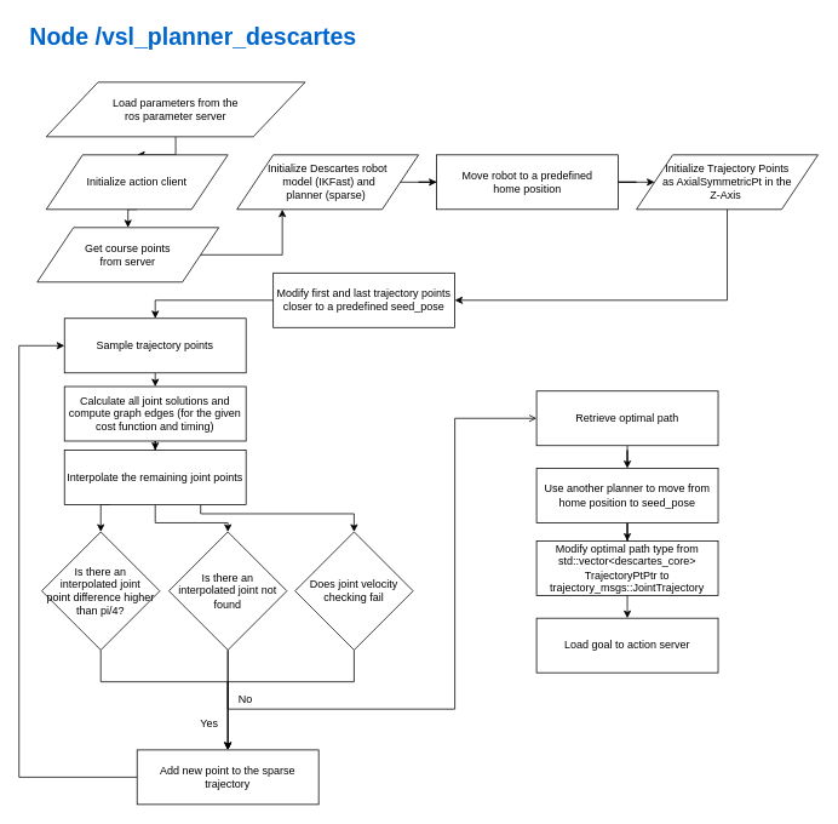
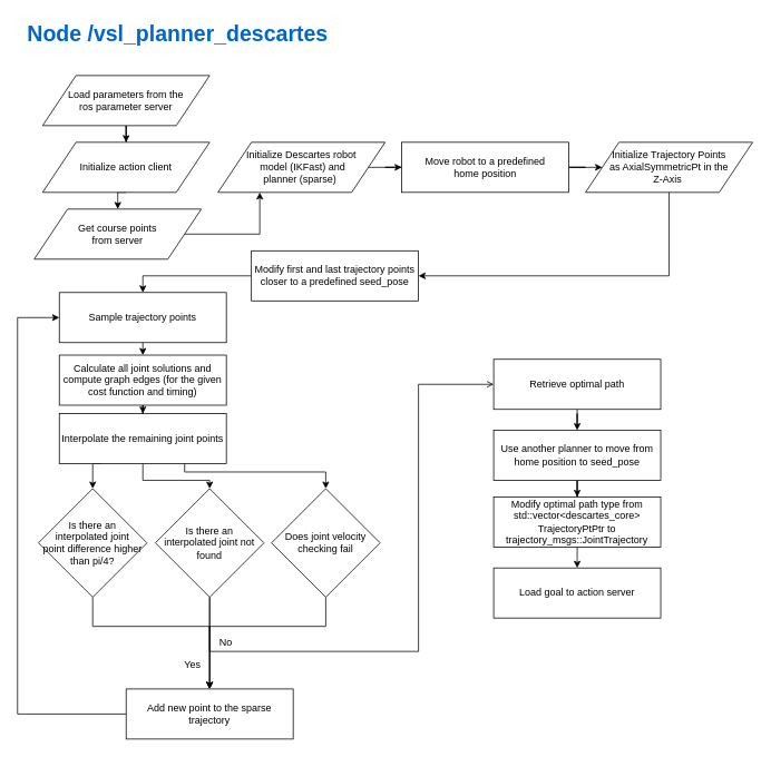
  <mxCell id="0" />
  <mxCell id="1" parent="0" />
  <mxCell id="2" style="edgeStyle=orthogonalEdgeStyle;rounded=0;orthogonalLoop=1;jettySize=auto;html=1;exitX=0.5;exitY=1;exitDx=0;exitDy=0;fontSize=12;fontColor=#000000;" parent="1" source="3" target="6" edge="1"><mxGeometry relative="1" as="geometry" /></mxCell>
- <mxCell id="3" value="Load&amp;nbsp;parameters from the &lt;br&gt;ros parameter server" style="shape=parallelogram;perimeter=parallelogramPerimeter;whiteSpace=wrap;html=1;" parent="1" vertex="1"><mxGeometry x="50" y="90" width="285" height="60" as="geometry" /></mxCell>
+ <mxCell id="3" value="Load&amp;nbsp;parameters from the &lt;br&gt;ros parameter server" style="shape=parallelogram;perimeter=parallelogramPerimeter;whiteSpace=wrap;html=1;" parent="1" vertex="1"><mxGeometry x="50" y="90" width="200" height="60" as="geometry" /></mxCell>
  <mxCell id="4" style="edgeStyle=orthogonalEdgeStyle;rounded=0;orthogonalLoop=1;jettySize=auto;html=1;exitX=0.5;exitY=1;exitDx=0;exitDy=0;entryX=0.5;entryY=0;entryDx=0;entryDy=0;fontSize=12;fontColor=#000000;" parent="1" source="6" target="7" edge="1"><mxGeometry relative="1" as="geometry" /></mxCell>
  <mxCell id="5" style="edgeStyle=orthogonalEdgeStyle;rounded=0;orthogonalLoop=1;jettySize=auto;html=1;exitX=1;exitY=0.5;exitDx=0;exitDy=0;entryX=0.25;entryY=1;entryDx=0;entryDy=0;fontSize=12;fontColor=#000000;" parent="1" source="7" target="9" edge="1"><mxGeometry relative="1" as="geometry" /></mxCell>
  <mxCell id="6" value="Initialize action client" style="shape=parallelogram;perimeter=parallelogramPerimeter;whiteSpace=wrap;html=1;" parent="1" vertex="1"><mxGeometry x="50" y="170" width="200" height="60" as="geometry" /></mxCell>
  <mxCell id="7" value="Get course points &lt;br&gt;from server" style="shape=parallelogram;perimeter=parallelogramPerimeter;whiteSpace=wrap;html=1;" parent="1" vertex="1"><mxGeometry x="40" y="250" width="200" height="60" as="geometry" /></mxCell>
  <mxCell id="8" style="edgeStyle=orthogonalEdgeStyle;rounded=0;orthogonalLoop=1;jettySize=auto;html=1;exitX=1;exitY=0.5;exitDx=0;exitDy=0;entryX=0;entryY=0.5;entryDx=0;entryDy=0;fontSize=12;fontColor=#000000;" parent="1" source="9" target="11" edge="1"><mxGeometry relative="1" as="geometry" /></mxCell>
  <mxCell id="9" value="Initialize Descartes robot&lt;br&gt;&amp;nbsp;model (IKFast) and &lt;br&gt;planner (sparse)&amp;nbsp;" style="shape=parallelogram;perimeter=parallelogramPerimeter;whiteSpace=wrap;html=1;" parent="1" vertex="1"><mxGeometry x="260" y="170" width="200" height="60" as="geometry" /></mxCell>
  <mxCell id="10" style="edgeStyle=orthogonalEdgeStyle;rounded=0;orthogonalLoop=1;jettySize=auto;html=1;exitX=1;exitY=0.5;exitDx=0;exitDy=0;entryX=0;entryY=0.5;entryDx=0;entryDy=0;fontSize=12;fontColor=#000000;" parent="1" source="11" target="14" edge="1"><mxGeometry relative="1" as="geometry" /></mxCell>
  <mxCell id="11" value="Move robot to a predefined &lt;br&gt;home position" style="rounded=0;whiteSpace=wrap;html=1;" parent="1" vertex="1"><mxGeometry x="480" y="170" width="200" height="60" as="geometry" /></mxCell>
  <mxCell id="12" value="Node /vsl_planner_descartes" style="text;html=1;strokeColor=none;fillColor=none;align=left;verticalAlign=middle;whiteSpace=wrap;rounded=0;fontStyle=1;fontSize=26;fontColor=#0066CC;" parent="1" vertex="1"><mxGeometry x="30" y="20" width="400" height="40" as="geometry" /></mxCell>
  <mxCell id="13" style="edgeStyle=orthogonalEdgeStyle;rounded=0;orthogonalLoop=1;jettySize=auto;html=1;exitX=0.5;exitY=1;exitDx=0;exitDy=0;entryX=1;entryY=0.5;entryDx=0;entryDy=0;fontSize=12;fontColor=#000000;" parent="1" source="14" target="16" edge="1"><mxGeometry relative="1" as="geometry" /></mxCell>
  <mxCell id="14" value="Initialize Trajectory Points &lt;br&gt;as AxialSymmetricPt in the &lt;br&gt;Z-Axis&amp;nbsp;" style="shape=parallelogram;perimeter=parallelogramPerimeter;whiteSpace=wrap;html=1;" parent="1" vertex="1"><mxGeometry x="700" y="170" width="200" height="60" as="geometry" /></mxCell>
  <mxCell id="15" style="edgeStyle=orthogonalEdgeStyle;rounded=0;orthogonalLoop=1;jettySize=auto;html=1;exitX=0;exitY=0.5;exitDx=0;exitDy=0;entryX=0.5;entryY=0;entryDx=0;entryDy=0;fontSize=12;fontColor=#000000;" parent="1" source="16" target="18" edge="1"><mxGeometry relative="1" as="geometry" /></mxCell>
  <mxCell id="16" value="Modify first and last trajectory points closer to a predefined seed_pose" style="rounded=0;whiteSpace=wrap;html=1;" parent="1" vertex="1"><mxGeometry x="300" y="300" width="200" height="60" as="geometry" /></mxCell>
  <mxCell id="17" style="edgeStyle=orthogonalEdgeStyle;rounded=0;orthogonalLoop=1;jettySize=auto;html=1;exitX=0.5;exitY=1;exitDx=0;exitDy=0;entryX=0.5;entryY=0;entryDx=0;entryDy=0;" edge="1" parent="1" source="18" target="34"><mxGeometry relative="1" as="geometry" /></mxCell>
  <mxCell id="18" value="Sample trajectory points" style="rounded=0;whiteSpace=wrap;html=1;" parent="1" vertex="1"><mxGeometry x="70" y="350" width="200" height="60" as="geometry" /></mxCell>
  <mxCell id="19" style="edgeStyle=orthogonalEdgeStyle;rounded=0;orthogonalLoop=1;jettySize=auto;html=1;exitX=0;exitY=0.5;exitDx=0;exitDy=0;entryX=0;entryY=0.5;entryDx=0;entryDy=0;fontSize=12;fontColor=#000000;" parent="1" source="20" target="18" edge="1"><mxGeometry relative="1" as="geometry"><Array as="points"><mxPoint x="20" y="855" /><mxPoint x="20" y="380" /></Array></mxGeometry></mxCell>
  <mxCell id="20" value="Add new point to the sparse trajectory" style="rounded=0;whiteSpace=wrap;html=1;" parent="1" vertex="1"><mxGeometry x="150" y="825" width="200" height="60" as="geometry" /></mxCell>
  <mxCell id="21" style="edgeStyle=orthogonalEdgeStyle;rounded=0;orthogonalLoop=1;jettySize=auto;html=1;exitX=0.5;exitY=1;exitDx=0;exitDy=0;entryX=0.5;entryY=0;entryDx=0;entryDy=0;fontSize=12;fontColor=#000000;" parent="1" source="22" target="20" edge="1"><mxGeometry relative="1" as="geometry"><Array as="points"><mxPoint x="110" y="750" /><mxPoint x="250" y="750" /></Array></mxGeometry></mxCell>
  <mxCell id="22" value="&lt;font style=&quot;font-size: 12px&quot;&gt;Is there an &lt;br&gt;interpolated joint &lt;br&gt;point difference higher than pi/4?&lt;/font&gt;" style="rhombus;whiteSpace=wrap;html=1;fontSize=12;fontColor=#000000;align=center;" parent="1" vertex="1"><mxGeometry x="45" y="585" width="130" height="130" as="geometry" /></mxCell>
  <mxCell id="23" style="edgeStyle=orthogonalEdgeStyle;rounded=0;orthogonalLoop=1;jettySize=auto;html=1;exitX=0.5;exitY=1;exitDx=0;exitDy=0;entryX=0;entryY=0.5;entryDx=0;entryDy=0;fontSize=12;fontColor=#000000;endArrow=open;" parent="1" source="40" target="25" edge="1"><mxGeometry relative="1" as="geometry"><mxPoint x="540" y="870" as="sourcePoint" /><Array as="points"><mxPoint x="250" y="780" /><mxPoint x="500" y="780" /><mxPoint x="500" y="460" /></Array></mxGeometry></mxCell>
  <mxCell id="24" style="edgeStyle=orthogonalEdgeStyle;rounded=0;orthogonalLoop=1;jettySize=auto;html=1;exitX=0.5;exitY=1;exitDx=0;exitDy=0;fontSize=12;fontColor=#000000;" parent="1" source="25" target="27" edge="1"><mxGeometry relative="1" as="geometry" /></mxCell>
  <mxCell id="25" value="Retrieve optimal path" style="rounded=0;whiteSpace=wrap;html=1;" parent="1" vertex="1"><mxGeometry x="590" y="430" width="200" height="60" as="geometry" /></mxCell>
  <mxCell id="26" style="edgeStyle=orthogonalEdgeStyle;rounded=0;orthogonalLoop=1;jettySize=auto;html=1;exitX=0.5;exitY=1;exitDx=0;exitDy=0;fontSize=12;fontColor=#000000;" parent="1" source="27" target="29" edge="1"><mxGeometry relative="1" as="geometry" /></mxCell>
  <mxCell id="27" value="Use another planner to move from home position to seed_pose" style="rounded=0;whiteSpace=wrap;html=1;" parent="1" vertex="1"><mxGeometry x="590" y="515" width="200" height="60" as="geometry" /></mxCell>
  <mxCell id="28" style="edgeStyle=orthogonalEdgeStyle;rounded=0;orthogonalLoop=1;jettySize=auto;html=1;exitX=0.5;exitY=1;exitDx=0;exitDy=0;entryX=0.5;entryY=0;entryDx=0;entryDy=0;fontSize=12;fontColor=#000000;" parent="1" source="29" target="30" edge="1"><mxGeometry relative="1" as="geometry" /></mxCell>
  <mxCell id="29" value="Modify optimal path type from std::vector&amp;lt;descartes_core&amp;gt; TrajectoryPtPtr to trajectory_msgs::JointTrajectory" style="rounded=0;whiteSpace=wrap;html=1;" parent="1" vertex="1"><mxGeometry x="590" y="595" width="200" height="60" as="geometry" /></mxCell>
  <mxCell id="30" value="Load goal to action server" style="rounded=0;whiteSpace=wrap;html=1;" parent="1" vertex="1"><mxGeometry x="590" y="680" width="200" height="60" as="geometry" /></mxCell>
  <mxCell id="31" value="No" style="text;html=1;fontSize=12;fontColor=#000000;" parent="1" vertex="1"><mxGeometry x="260" y="755" width="25" height="20" as="geometry" /></mxCell>
  <mxCell id="32" value="Yes" style="text;html=1;fontSize=12;fontColor=#000000;" parent="1" vertex="1"><mxGeometry x="217.5" y="782" width="25" height="30" as="geometry" /></mxCell>
  <mxCell id="33" style="edgeStyle=orthogonalEdgeStyle;rounded=0;orthogonalLoop=1;jettySize=auto;html=1;exitX=0.5;exitY=1;exitDx=0;exitDy=0;" edge="1" parent="1" source="34" target="38"><mxGeometry relative="1" as="geometry" /></mxCell>
  <mxCell id="34" value="Calculate all joint solutions and compute graph edges (for the given cost function and timing)" style="rounded=0;whiteSpace=wrap;html=1;" vertex="1" parent="1"><mxGeometry x="70" y="425" width="200" height="60" as="geometry" /></mxCell>
  <mxCell id="35" style="edgeStyle=orthogonalEdgeStyle;rounded=0;orthogonalLoop=1;jettySize=auto;html=1;exitX=0.25;exitY=1;exitDx=0;exitDy=0;entryX=0.5;entryY=0;entryDx=0;entryDy=0;" edge="1" parent="1" source="38" target="22"><mxGeometry relative="1" as="geometry" /></mxCell>
  <mxCell id="36" style="edgeStyle=orthogonalEdgeStyle;rounded=0;orthogonalLoop=1;jettySize=auto;html=1;exitX=0.5;exitY=1;exitDx=0;exitDy=0;entryX=0.5;entryY=0;entryDx=0;entryDy=0;" edge="1" parent="1" source="38" target="40"><mxGeometry relative="1" as="geometry" /></mxCell>
  <mxCell id="37" style="edgeStyle=orthogonalEdgeStyle;rounded=0;orthogonalLoop=1;jettySize=auto;html=1;exitX=0.75;exitY=1;exitDx=0;exitDy=0;entryX=0.5;entryY=0;entryDx=0;entryDy=0;" edge="1" parent="1" source="38" target="42"><mxGeometry relative="1" as="geometry"><Array as="points"><mxPoint x="220" y="565" /><mxPoint x="389" y="565" /></Array></mxGeometry></mxCell>
  <mxCell id="38" value="Interpolate the remaining joint points" style="rounded=0;whiteSpace=wrap;html=1;" vertex="1" parent="1"><mxGeometry x="70" y="495" width="200" height="60" as="geometry" /></mxCell>
  <mxCell id="39" style="edgeStyle=orthogonalEdgeStyle;rounded=0;orthogonalLoop=1;jettySize=auto;html=1;exitX=0.5;exitY=1;exitDx=0;exitDy=0;" edge="1" parent="1" source="40" target="20"><mxGeometry relative="1" as="geometry"><Array as="points"><mxPoint x="250" y="860" /><mxPoint x="250" y="860" /></Array></mxGeometry></mxCell>
  <mxCell id="40" value="Is there an &lt;br&gt;interpolated joint not found" style="rhombus;whiteSpace=wrap;html=1;fontSize=12;fontColor=#000000;align=center;" vertex="1" parent="1"><mxGeometry x="185" y="585" width="130" height="130" as="geometry" /></mxCell>
  <mxCell id="41" style="edgeStyle=orthogonalEdgeStyle;rounded=0;orthogonalLoop=1;jettySize=auto;html=1;exitX=0.5;exitY=1;exitDx=0;exitDy=0;entryX=0.5;entryY=0;entryDx=0;entryDy=0;" edge="1" parent="1" source="42" target="20"><mxGeometry relative="1" as="geometry"><Array as="points"><mxPoint x="389" y="750" /><mxPoint x="250" y="750" /></Array></mxGeometry></mxCell>
  <mxCell id="42" value="Does joint velocity checking fail" style="rhombus;whiteSpace=wrap;html=1;fontSize=12;fontColor=#000000;align=center;" vertex="1" parent="1"><mxGeometry x="324" y="585" width="130" height="130" as="geometry" /></mxCell>
